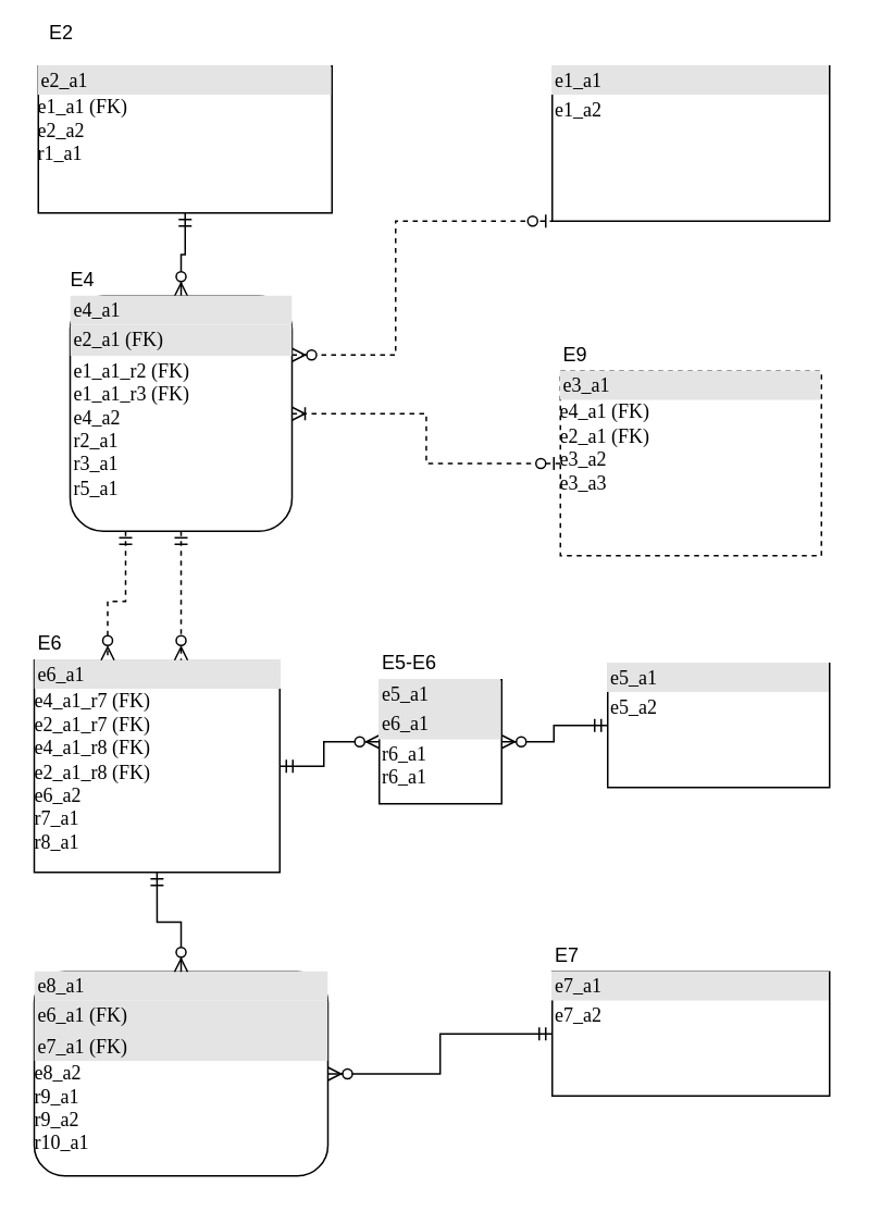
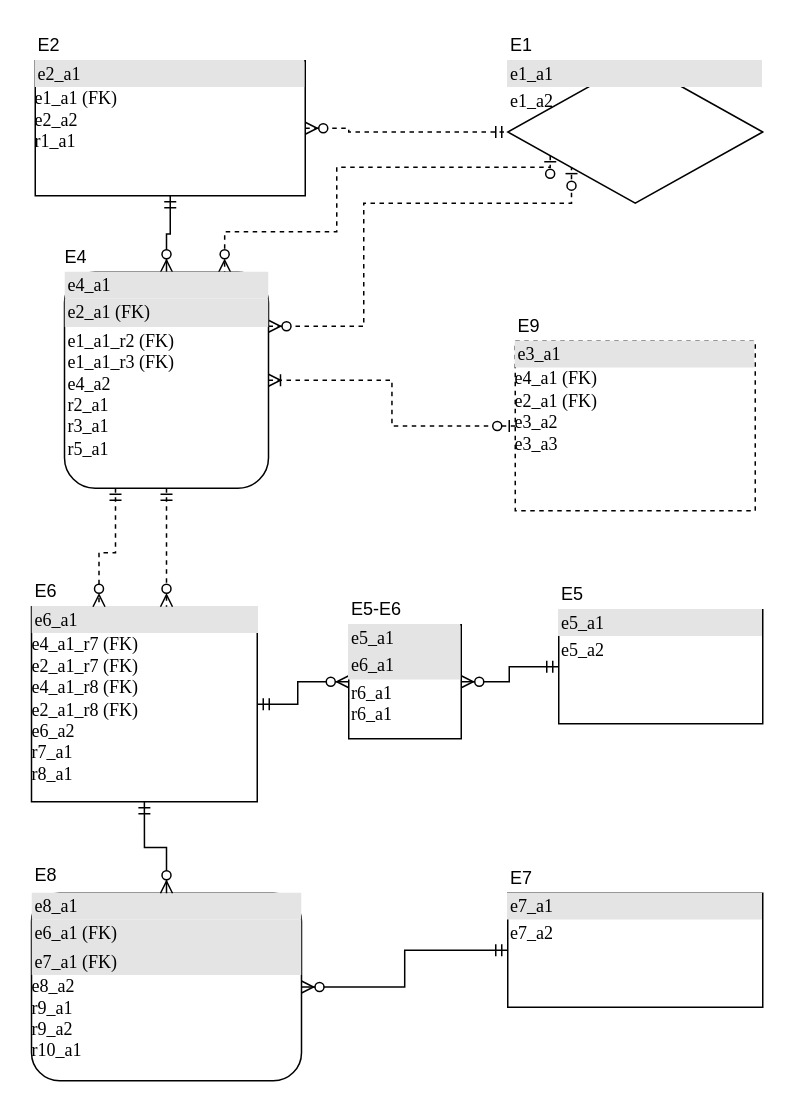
  <mxCell id="0" />
  <mxCell id="1" parent="0" />
  <mxCell id="2" style="edgeStyle=orthogonalEdgeStyle;rounded=0;orthogonalLoop=1;jettySize=auto;html=1;exitX=0.5;exitY=1;exitDx=0;exitDy=0;startArrow=ERmandOne;startFill=0;endArrow=ERzeroToMany;endFill=1;" edge="1" parent="1" source="3" target="25"><mxGeometry relative="1" as="geometry" /></mxCell>
  <mxCell id="3" value="&lt;div style=&quot;box-sizing: border-box ; width: 100% ; background: #e4e4e4 ; padding: 2px&quot;&gt;e2_a1&lt;/div&gt;e1_a1 (FK)&lt;br&gt;e2_a2&lt;br&gt;r1_a1" style="verticalAlign=top;align=left;overflow=fill;html=1;rounded=0;shadow=0;comic=0;labelBackgroundColor=none;strokeWidth=1;fontFamily=Verdana;fontSize=12" parent="1" vertex="1"><mxGeometry x="23" y="40" width="180" height="90" as="geometry" /></mxCell>
- <mxCell id="5" value="&lt;div style=&quot;box-sizing: border-box ; width: 100% ; background: #e4e4e4 ; padding: 2px&quot;&gt;e1_a1&lt;/div&gt;&lt;table style=&quot;width: 100% ; font-size: 1em&quot; cellpadding=&quot;2&quot; cellspacing=&quot;0&quot;&gt;&lt;tbody&gt;&lt;tr&gt;&lt;td&gt;e1_a2&lt;/td&gt;&lt;td&gt;&lt;/td&gt;&lt;/tr&gt;&lt;/tbody&gt;&lt;/table&gt;" style="verticalAlign=top;align=left;overflow=fill;html=1;rounded=0;shadow=0;comic=0;labelBackgroundColor=none;strokeWidth=1;fontFamily=Verdana;fontSize=12" parent="1" vertex="1"><mxGeometry x="338" y="40" width="170" height="95" as="geometry" /></mxCell>
+ <mxCell id="4" style="edgeStyle=orthogonalEdgeStyle;rounded=0;orthogonalLoop=1;jettySize=auto;html=1;exitX=0;exitY=0.75;exitDx=0;exitDy=0;entryX=0.75;entryY=1;entryDx=0;entryDy=0;dashed=1;startArrow=ERzeroToOne;startFill=1;endArrow=ERzeroToMany;endFill=1;" edge="1" parent="1" source="5" target="26"><mxGeometry relative="1" as="geometry"><Array as="points"><mxPoint x="224" y="111" /><mxPoint x="224" y="154" /><mxPoint x="149" y="154" /></Array></mxGeometry></mxCell>
+ <mxCell id="5" value="&lt;div style=&quot;box-sizing: border-box ; width: 100% ; background: #e4e4e4 ; padding: 2px&quot;&gt;e1_a1&lt;/div&gt;&lt;table style=&quot;width: 100% ; font-size: 1em&quot; cellpadding=&quot;2&quot; cellspacing=&quot;0&quot;&gt;&lt;tbody&gt;&lt;tr&gt;&lt;td&gt;e1_a2&lt;/td&gt;&lt;td&gt;&lt;/td&gt;&lt;/tr&gt;&lt;/tbody&gt;&lt;/table&gt;" style="rhombus;verticalAlign=top;align=left;overflow=fill;html=1;shadow=0;comic=0;labelBackgroundColor=none;strokeWidth=1;fontFamily=Verdana;fontSize=12;" parent="1" vertex="1"><mxGeometry x="338" y="40" width="170" height="95" as="geometry" /></mxCell>
  <mxCell id="6" style="edgeStyle=orthogonalEdgeStyle;rounded=0;orthogonalLoop=1;jettySize=auto;html=1;exitX=1;exitY=0.5;exitDx=0;exitDy=0;entryX=0;entryY=0.5;entryDx=0;entryDy=0;startArrow=ERzeroToMany;startFill=1;endArrow=ERmandOne;endFill=0;" edge="1" parent="1" source="7" target="27"><mxGeometry relative="1" as="geometry" /></mxCell>
  <mxCell id="7" value="&lt;div style=&quot;box-sizing: border-box ; width: 100% ; background: #e4e4e4 ; padding: 2px&quot;&gt;e8_a1&lt;/div&gt;&lt;div style=&quot;box-sizing: border-box ; width: 100% ; background: #e4e4e4 ; padding: 2px&quot;&gt;e6_a1 (FK)&lt;/div&gt;&lt;div style=&quot;box-sizing: border-box ; width: 100% ; background: #e4e4e4 ; padding: 2px&quot;&gt;e7_a1 (FK)&lt;/div&gt;e8_a2&lt;br&gt;r9_a1&lt;br&gt;r9_a2&lt;br&gt;r10_a1" style="verticalAlign=top;align=left;overflow=fill;html=1;rounded=1;shadow=0;comic=0;labelBackgroundColor=none;strokeWidth=1;fontFamily=Verdana;fontSize=12" parent="1" vertex="1"><mxGeometry x="20.5" y="595" width="180" height="125" as="geometry" /></mxCell>
  <mxCell id="8" style="edgeStyle=orthogonalEdgeStyle;rounded=0;orthogonalLoop=1;jettySize=auto;html=1;exitX=1;exitY=0.5;exitDx=0;exitDy=0;entryX=0;entryY=0.5;entryDx=0;entryDy=0;startArrow=ERmandOne;startFill=0;endArrow=ERzeroToMany;endFill=1;" edge="1" parent="1" source="10" target="30"><mxGeometry relative="1" as="geometry"><Array as="points"><mxPoint x="198" y="469" /><mxPoint x="198" y="454" /></Array></mxGeometry></mxCell>
  <mxCell id="9" style="edgeStyle=orthogonalEdgeStyle;rounded=0;orthogonalLoop=1;jettySize=auto;html=1;exitX=0.5;exitY=1;exitDx=0;exitDy=0;startArrow=ERmandOne;startFill=0;endArrow=ERzeroToMany;endFill=1;" edge="1" parent="1" source="10" target="7"><mxGeometry relative="1" as="geometry" /></mxCell>
  <mxCell id="10" value="&lt;div style=&quot;box-sizing: border-box ; width: 100% ; background: #e4e4e4 ; padding: 2px&quot;&gt;e6_a1&lt;/div&gt;e4_a1_r7 (FK)&lt;br&gt;e2_a1_r7 (FK)&lt;br&gt;e4_a1_r8 (FK)&lt;br&gt;e2_a1_r8 (FK)&lt;br&gt;e6_a2&lt;br&gt;r7_a1&lt;br&gt;r8_a1" style="verticalAlign=top;align=left;overflow=fill;html=1;rounded=0;shadow=0;comic=0;labelBackgroundColor=none;strokeWidth=1;fontFamily=Verdana;fontSize=12" parent="1" vertex="1"><mxGeometry x="20.5" y="404" width="150.5" height="130" as="geometry" /></mxCell>
  <mxCell id="11" value="&lt;div style=&quot;box-sizing: border-box ; width: 100% ; background: #e4e4e4 ; padding: 2px&quot;&gt;e5_a1&lt;/div&gt;&lt;table style=&quot;width: 100% ; font-size: 1em&quot; cellpadding=&quot;2&quot; cellspacing=&quot;0&quot;&gt;&lt;tbody&gt;&lt;tr&gt;&lt;td&gt;e5_a2&lt;/td&gt;&lt;td&gt;&lt;/td&gt;&lt;/tr&gt;&lt;/tbody&gt;&lt;/table&gt;" style="verticalAlign=top;align=left;overflow=fill;html=1;rounded=0;shadow=0;comic=0;labelBackgroundColor=none;strokeWidth=1;fontFamily=Verdana;fontSize=12" parent="1" vertex="1"><mxGeometry x="372" y="406" width="136" height="76" as="geometry" /></mxCell>
  <mxCell id="12" value="&lt;div style=&quot;box-sizing: border-box ; width: 100% ; background: #e4e4e4 ; padding: 2px&quot;&gt;e3_a1&lt;/div&gt;&lt;table style=&quot;width: 100% ; font-size: 1em&quot; cellpadding=&quot;2&quot; cellspacing=&quot;0&quot;&gt;&lt;tbody&gt;&lt;/tbody&gt;&lt;/table&gt;e4_a1 (FK)&lt;br&gt;e2_a1 (FK)&lt;br&gt;e3_a2&lt;br&gt;e3_a3" style="verticalAlign=top;align=left;overflow=fill;html=1;rounded=0;shadow=0;comic=0;labelBackgroundColor=none;strokeWidth=1;fontFamily=Verdana;fontSize=12;dashed=1;" parent="1" vertex="1"><mxGeometry x="343" y="227" width="160" height="113" as="geometry" /></mxCell>
- <mxCell id="13" value="E2" style="text;html=1;strokeColor=none;fillColor=none;align=left;verticalAlign=middle;whiteSpace=wrap;rounded=0;" parent="1" vertex="1"><mxGeometry x="28" y="10" width="180" height="20" as="geometry" /></mxCell>
+ <mxCell id="13" value="E2" style="text;html=1;strokeColor=none;fillColor=none;align=left;verticalAlign=middle;whiteSpace=wrap;rounded=0;" parent="1" vertex="1"><mxGeometry x="23" y="20" width="180" height="20" as="geometry" /></mxCell>
  <mxCell id="14" value="E6" style="text;html=1;strokeColor=none;fillColor=none;align=left;verticalAlign=middle;whiteSpace=wrap;rounded=0;labelBackgroundColor=none;" parent="1" vertex="1"><mxGeometry x="20.5" y="384" width="180" height="20" as="geometry" /></mxCell>
+ <mxCell id="15" value="E8" style="text;html=1;strokeColor=none;fillColor=none;align=left;verticalAlign=middle;whiteSpace=wrap;rounded=0;" parent="1" vertex="1"><mxGeometry x="20.5" y="573" width="180" height="20" as="geometry" /></mxCell>
  <mxCell id="16" style="edgeStyle=orthogonalEdgeStyle;rounded=0;orthogonalLoop=1;jettySize=auto;html=1;exitX=0.5;exitY=1;exitDx=0;exitDy=0;" parent="1" source="12" target="12" edge="1"><mxGeometry relative="1" as="geometry" /></mxCell>
+ <mxCell id="17" value="E1" style="text;html=1;strokeColor=none;fillColor=none;align=left;verticalAlign=middle;whiteSpace=wrap;rounded=0;" parent="1" vertex="1"><mxGeometry x="338" y="20" width="180" height="20" as="geometry" /></mxCell>
  <mxCell id="18" value="E9" style="text;html=1;strokeColor=none;fillColor=none;align=left;verticalAlign=middle;whiteSpace=wrap;rounded=0;" parent="1" vertex="1"><mxGeometry x="343" y="207" width="160" height="20" as="geometry" /></mxCell>
+ <mxCell id="19" value="E5" style="text;html=1;strokeColor=none;fillColor=none;align=left;verticalAlign=middle;whiteSpace=wrap;rounded=0;" parent="1" vertex="1"><mxGeometry x="372" y="386" width="146" height="20" as="geometry" /></mxCell>
+ <mxCell id="20" style="edgeStyle=orthogonalEdgeStyle;rounded=0;orthogonalLoop=1;jettySize=auto;html=1;exitX=1;exitY=0.5;exitDx=0;exitDy=0;entryX=0;entryY=0.5;entryDx=0;entryDy=0;dashed=1;startArrow=ERzeroToMany;startFill=1;endArrow=ERmandOne;endFill=0;" parent="1" source="3" target="5" edge="1"><mxGeometry relative="1" as="geometry"><mxPoint x="223" y="122.5" as="sourcePoint" /><mxPoint x="313" y="130" as="targetPoint" /><Array as="points"><mxPoint x="232" y="85" /><mxPoint x="232" y="88" /></Array></mxGeometry></mxCell>
  <mxCell id="21" style="edgeStyle=orthogonalEdgeStyle;rounded=0;orthogonalLoop=1;jettySize=auto;html=1;exitX=1;exitY=0.5;exitDx=0;exitDy=0;entryX=0;entryY=0.5;entryDx=0;entryDy=0;startArrow=ERoneToMany;startFill=0;endArrow=ERzeroToOne;endFill=1;dashed=1;" edge="1" parent="1" source="25" target="12"><mxGeometry relative="1" as="geometry" /></mxCell>
  <mxCell id="22" style="edgeStyle=orthogonalEdgeStyle;rounded=0;orthogonalLoop=1;jettySize=auto;html=1;exitX=0.25;exitY=1;exitDx=0;exitDy=0;entryX=0.25;entryY=1;entryDx=0;entryDy=0;dashed=1;startArrow=ERmandOne;startFill=0;endArrow=ERzeroToMany;endFill=1;" edge="1" parent="1" source="25" target="14"><mxGeometry relative="1" as="geometry"><Array as="points"><mxPoint x="77" y="368" /><mxPoint x="65" y="368" /></Array></mxGeometry></mxCell>
  <mxCell id="23" style="edgeStyle=orthogonalEdgeStyle;rounded=0;orthogonalLoop=1;jettySize=auto;html=1;exitX=1;exitY=0.25;exitDx=0;exitDy=0;entryX=0;entryY=1;entryDx=0;entryDy=0;startArrow=ERzeroToMany;startFill=1;endArrow=ERzeroToOne;endFill=1;dashed=1;" edge="1" parent="1" source="25" target="5"><mxGeometry relative="1" as="geometry"><Array as="points"><mxPoint x="242" y="217" /><mxPoint x="242" y="135" /></Array></mxGeometry></mxCell>
  <mxCell id="24" style="edgeStyle=orthogonalEdgeStyle;rounded=0;orthogonalLoop=1;jettySize=auto;html=1;exitX=0.5;exitY=1;exitDx=0;exitDy=0;entryX=0.5;entryY=1;entryDx=0;entryDy=0;dashed=1;startArrow=ERmandOne;startFill=0;endArrow=ERzeroToMany;endFill=1;" edge="1" parent="1" source="25" target="14"><mxGeometry relative="1" as="geometry"><Array as="points"><mxPoint x="111" y="372" /><mxPoint x="111" y="372" /></Array></mxGeometry></mxCell>
  <mxCell id="25" value="&lt;div style=&quot;box-sizing: border-box ; width: 100% ; background: #e4e4e4 ; padding: 2px&quot;&gt;e4_a1&lt;/div&gt;&lt;div style=&quot;box-sizing: border-box ; width: 100% ; background: #e4e4e4 ; padding: 2px&quot;&gt;e2_a1 (FK)&lt;/div&gt;&lt;table style=&quot;width: 100% ; font-size: 1em&quot; cellpadding=&quot;2&quot; cellspacing=&quot;0&quot;&gt;&lt;tbody&gt;&lt;tr&gt;&lt;td&gt;e1_a1_r2 (FK)&lt;br&gt;e1_a1_r3 (FK)&lt;br&gt;e4_a2&lt;br&gt;r2_a1&lt;br&gt;r3_a1&lt;br&gt;r5_a1&lt;/td&gt;&lt;td&gt;&lt;/td&gt;&lt;/tr&gt;&lt;/tbody&gt;&lt;/table&gt;" style="verticalAlign=top;align=left;overflow=fill;html=1;rounded=1;shadow=0;comic=0;labelBackgroundColor=none;strokeWidth=1;fontFamily=Verdana;fontSize=12" parent="1" vertex="1"><mxGeometry x="42.5" y="181" width="136" height="144" as="geometry" /></mxCell>
  <mxCell id="26" value="E4" style="text;html=1;strokeColor=none;fillColor=none;align=left;verticalAlign=middle;whiteSpace=wrap;rounded=0;labelBackgroundColor=none;" parent="1" vertex="1"><mxGeometry x="40.5" y="161" width="145" height="20" as="geometry" /></mxCell>
  <mxCell id="27" value="&lt;div style=&quot;box-sizing: border-box ; width: 100% ; background: #e4e4e4 ; padding: 2px&quot;&gt;e7_a1&lt;/div&gt;&lt;table style=&quot;width: 100% ; font-size: 1em&quot; cellpadding=&quot;2&quot; cellspacing=&quot;0&quot;&gt;&lt;tbody&gt;&lt;tr&gt;&lt;td&gt;e7_a2&lt;/td&gt;&lt;td&gt;&lt;/td&gt;&lt;/tr&gt;&lt;/tbody&gt;&lt;/table&gt;" style="verticalAlign=top;align=left;overflow=fill;html=1;rounded=0;shadow=0;comic=0;labelBackgroundColor=none;strokeWidth=1;fontFamily=Verdana;fontSize=12" vertex="1" parent="1"><mxGeometry x="338" y="595" width="170" height="76" as="geometry" /></mxCell>
  <mxCell id="28" value="E7" style="text;html=1;strokeColor=none;fillColor=none;align=left;verticalAlign=middle;whiteSpace=wrap;rounded=0;" vertex="1" parent="1"><mxGeometry x="338" y="575" width="180" height="20" as="geometry" /></mxCell>
  <mxCell id="29" style="edgeStyle=orthogonalEdgeStyle;rounded=0;orthogonalLoop=1;jettySize=auto;html=1;exitX=1;exitY=0.5;exitDx=0;exitDy=0;entryX=0;entryY=0.5;entryDx=0;entryDy=0;startArrow=ERzeroToMany;startFill=1;endArrow=ERmandOne;endFill=0;" edge="1" parent="1" source="30" target="11"><mxGeometry relative="1" as="geometry"><Array as="points"><mxPoint x="339" y="454" /><mxPoint x="339" y="444" /></Array></mxGeometry></mxCell>
  <mxCell id="30" value="&lt;div style=&quot;box-sizing: border-box ; width: 100% ; background: #e4e4e4 ; padding: 2px&quot;&gt;e5_a1&lt;/div&gt;&lt;div style=&quot;box-sizing: border-box ; width: 100% ; background: #e4e4e4 ; padding: 2px&quot;&gt;e6_a1&lt;/div&gt;&lt;table style=&quot;width: 100% ; font-size: 1em&quot; cellpadding=&quot;2&quot; cellspacing=&quot;0&quot;&gt;&lt;tbody&gt;&lt;tr&gt;&lt;td&gt;r6_a1&lt;br&gt;r6_a1&lt;/td&gt;&lt;td&gt;&lt;/td&gt;&lt;/tr&gt;&lt;/tbody&gt;&lt;/table&gt;" style="verticalAlign=top;align=left;overflow=fill;html=1;rounded=0;shadow=0;comic=0;labelBackgroundColor=none;strokeWidth=1;fontFamily=Verdana;fontSize=12" vertex="1" parent="1"><mxGeometry x="232" y="416" width="75" height="76" as="geometry" /></mxCell>
  <mxCell id="31" value="E5-E6" style="text;html=1;strokeColor=none;fillColor=none;align=left;verticalAlign=middle;whiteSpace=wrap;rounded=0;" vertex="1" parent="1"><mxGeometry x="232" y="396" width="75" height="20" as="geometry" /></mxCell>
